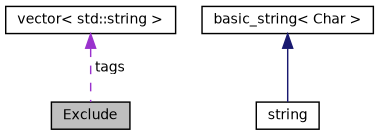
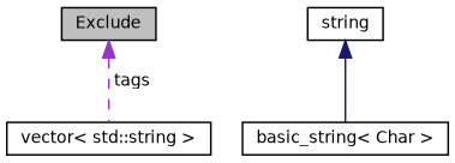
  digraph {
    node [color=black fontname=Helvetica fontsize=10 shape=record]
    edge [dir=back fontname=Helvetica fontsize=10 labelfontname=Helvetica labelfontsize=10]
    n1 [fillcolor=grey75 fontcolor=black height=0.2 label=Exclude style=filled width=0.4]
    n2 [height=0.2 label="vector\< std::string \>" width=0.4]
    n3 [height=0.2 label=string width=0.4]
    n4 [height=0.2 label="basic_string\< Char \>" width=0.4]
-   n2 -> n1 [color=darkorchid3 label=" tags" style=dashed]
-   n4 -> n3 [color=midnightblue style=solid]
+   n1 -> n2 [color=darkorchid3 label=" tags" style=dashed]
+   n3 -> n4 [color=midnightblue style=solid]
  }
